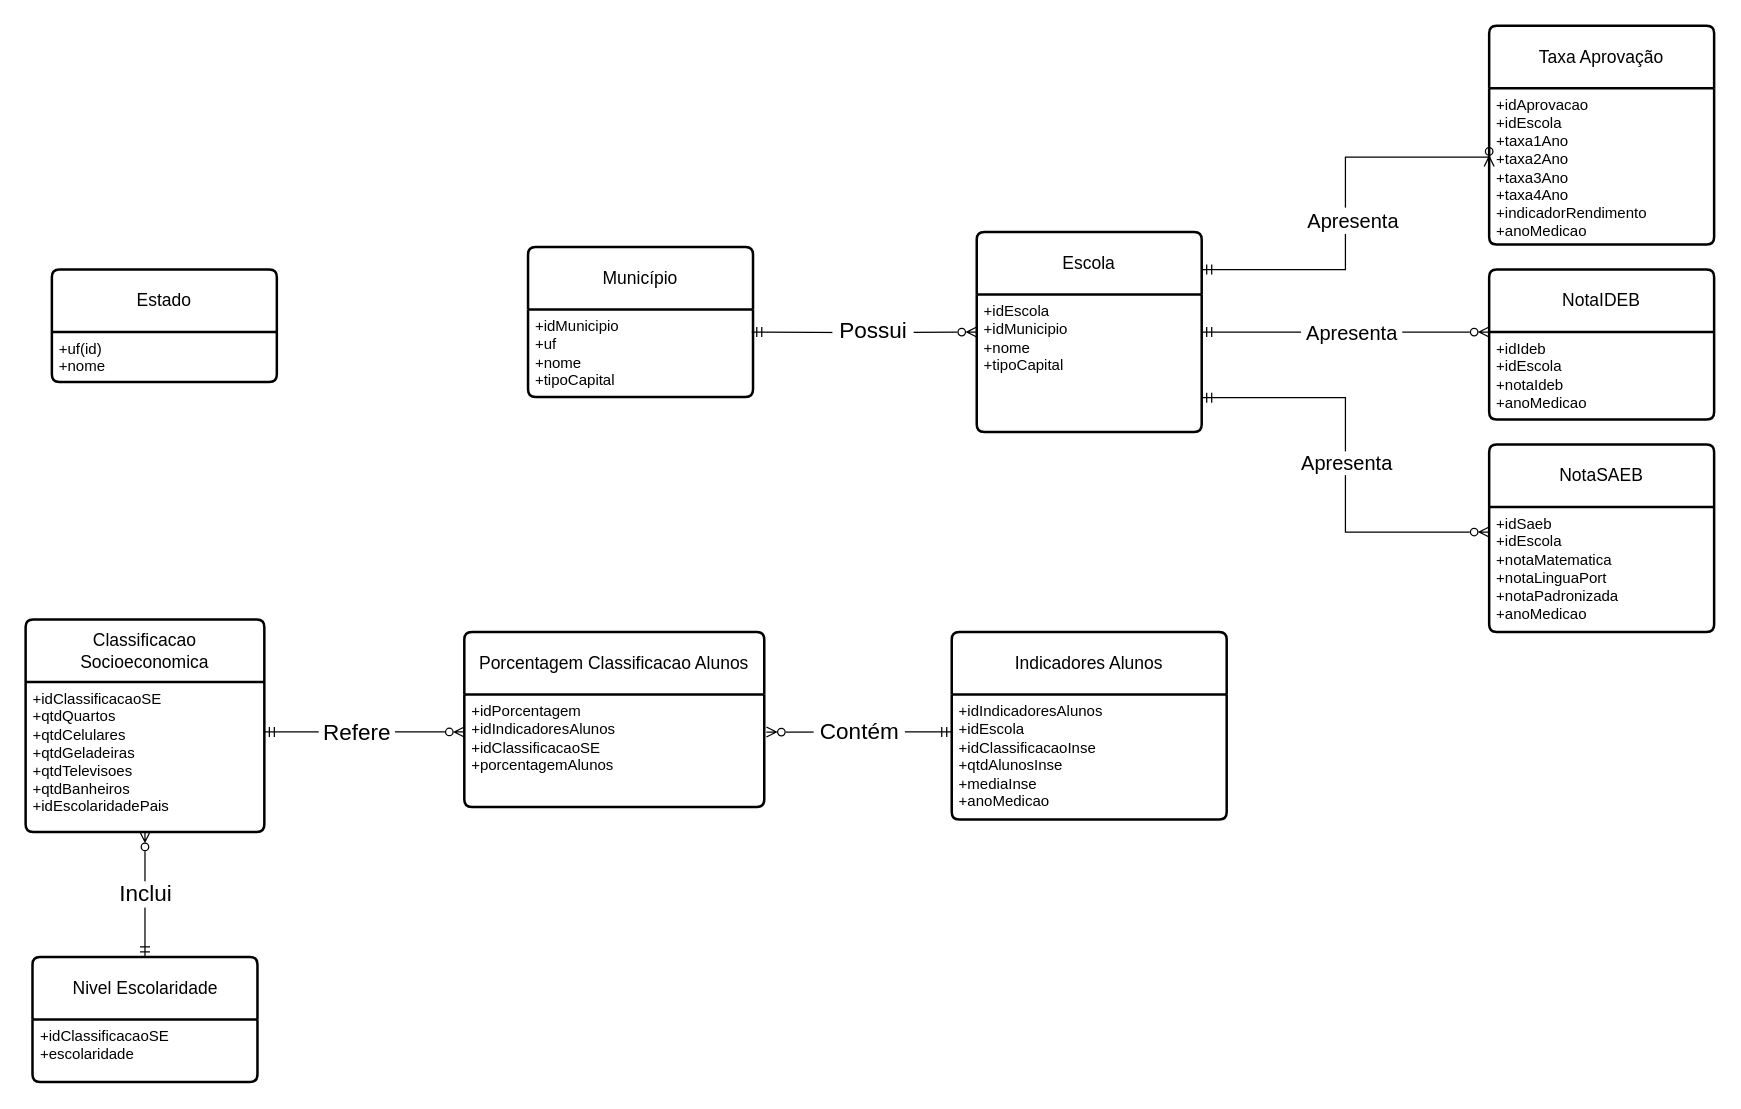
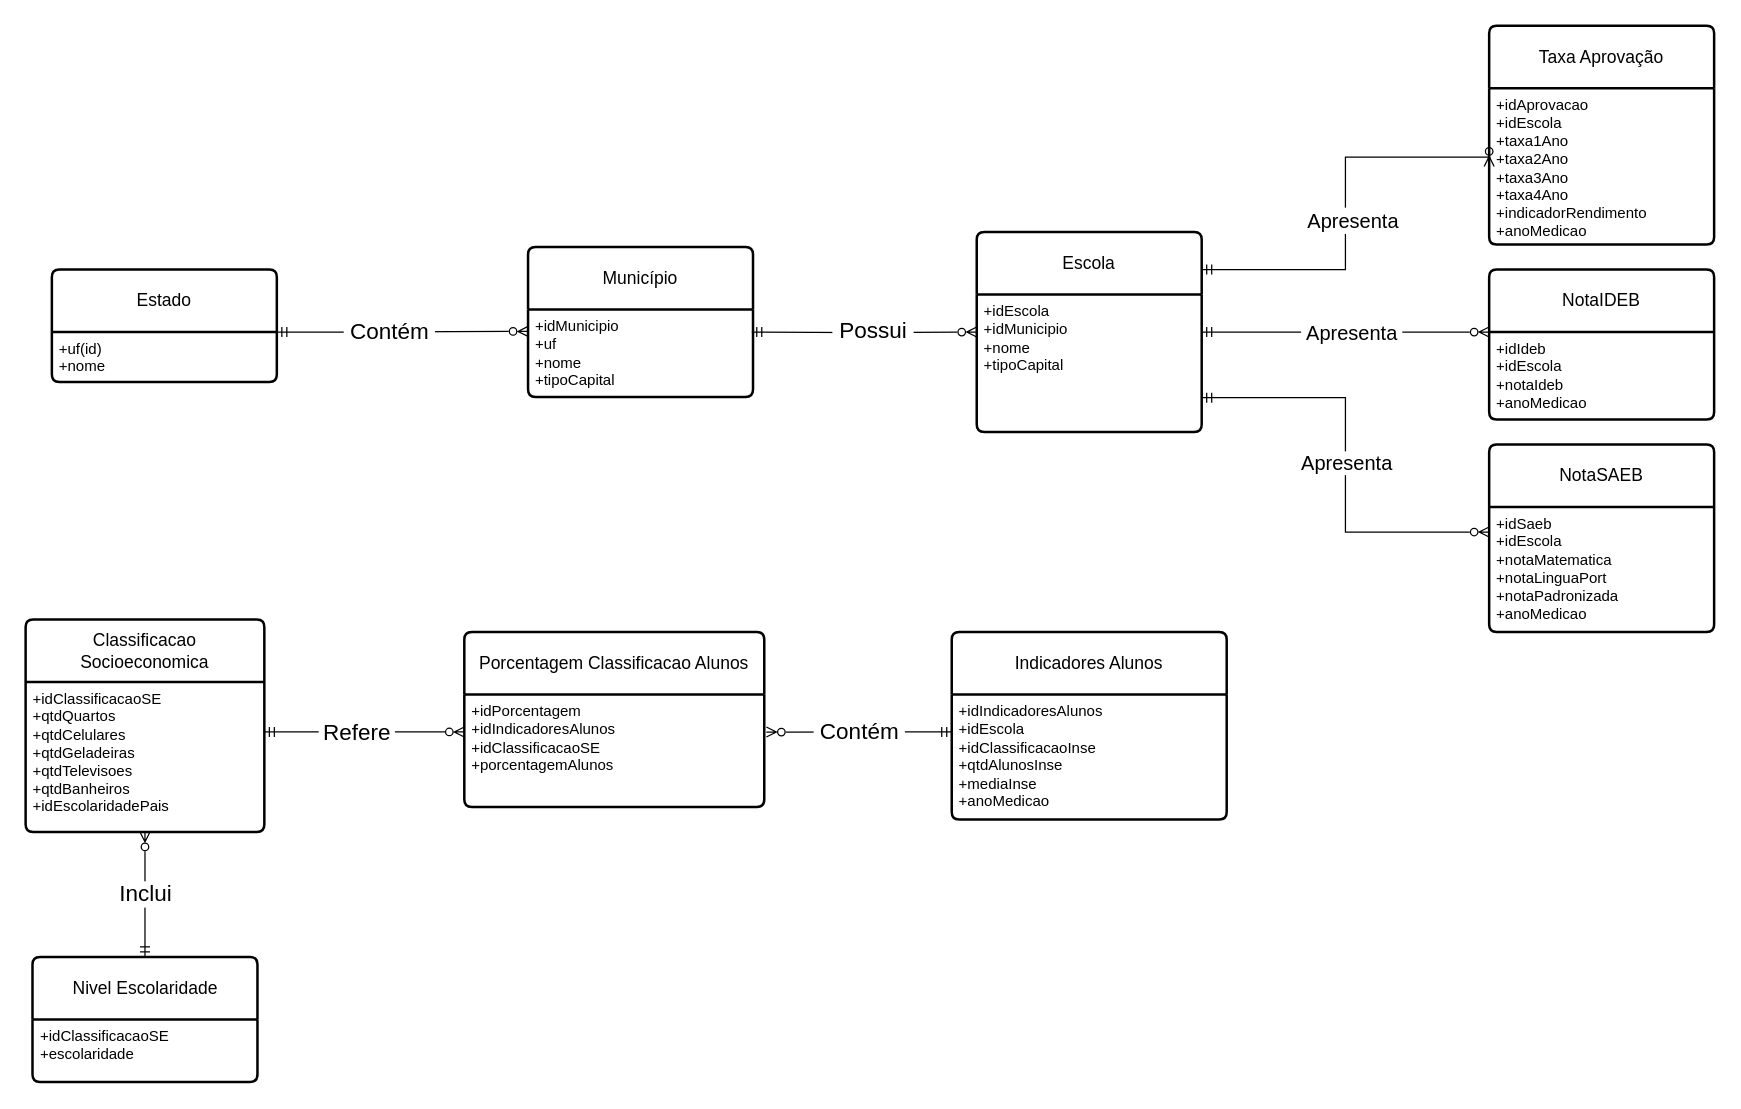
  <mxCell id="0" />
  <mxCell id="1" parent="0" />
  <mxCell id="2" value="Estado" style="swimlane;childLayout=stackLayout;horizontal=1;startSize=50;horizontalStack=0;rounded=1;fontSize=14;fontStyle=0;strokeWidth=2;resizeParent=0;resizeLast=1;shadow=0;dashed=0;align=center;arcSize=4;whiteSpace=wrap;html=1;" vertex="1" parent="1"><mxGeometry x="41" y="215" width="180" height="90" as="geometry" /></mxCell>
  <mxCell id="3" value="+uf(id)&lt;div&gt;+nome&lt;/div&gt;" style="align=left;strokeColor=none;fillColor=none;spacingLeft=4;spacingRight=4;fontSize=12;verticalAlign=top;resizable=0;rotatable=0;part=1;html=1;whiteSpace=wrap;" vertex="1" parent="2"><mxGeometry y="50" width="180" height="40" as="geometry" /></mxCell>
  <mxCell id="4" value="Município" style="swimlane;childLayout=stackLayout;horizontal=1;startSize=50;horizontalStack=0;rounded=1;fontSize=14;fontStyle=0;strokeWidth=2;resizeParent=0;resizeLast=1;shadow=0;dashed=0;align=center;arcSize=4;whiteSpace=wrap;html=1;" vertex="1" parent="1"><mxGeometry x="422" y="197" width="180" height="120" as="geometry"><mxRectangle x="510" y="130" width="100" height="50" as="alternateBounds" /></mxGeometry></mxCell>
  <mxCell id="5" value="+idMunicipio&lt;br&gt;+uf&amp;nbsp;&lt;div&gt;+nome&lt;/div&gt;&lt;div&gt;+tipoCapital&lt;/div&gt;" style="align=left;strokeColor=none;fillColor=none;spacingLeft=4;spacingRight=4;fontSize=12;verticalAlign=top;resizable=0;rotatable=0;part=1;html=1;whiteSpace=wrap;" vertex="1" parent="4"><mxGeometry y="50" width="180" height="70" as="geometry" /></mxCell>
  <mxCell id="6" value="Escola" style="swimlane;childLayout=stackLayout;horizontal=1;startSize=50;horizontalStack=0;rounded=1;fontSize=14;fontStyle=0;strokeWidth=2;resizeParent=0;resizeLast=1;shadow=0;dashed=0;align=center;arcSize=4;whiteSpace=wrap;html=1;" vertex="1" parent="1"><mxGeometry x="781" y="185" width="180" height="160" as="geometry" /></mxCell>
  <mxCell id="7" value="+idEscola&lt;div&gt;+idMunicipio&lt;br&gt;&lt;div&gt;+nome&amp;nbsp;&lt;/div&gt;&lt;div&gt;+tipoCapital&lt;/div&gt;&lt;/div&gt;" style="align=left;strokeColor=none;fillColor=none;spacingLeft=4;spacingRight=4;fontSize=12;verticalAlign=top;resizable=0;rotatable=0;part=1;html=1;whiteSpace=wrap;" vertex="1" parent="6"><mxGeometry y="50" width="180" height="110" as="geometry" /></mxCell>
  <mxCell id="8" value="Classificacao Socioeconomica" style="swimlane;childLayout=stackLayout;horizontal=1;startSize=50;horizontalStack=0;rounded=1;fontSize=14;fontStyle=0;strokeWidth=2;resizeParent=0;resizeLast=1;shadow=0;dashed=0;align=center;arcSize=4;whiteSpace=wrap;html=1;" vertex="1" parent="1"><mxGeometry x="20" y="495" width="191" height="170" as="geometry" /></mxCell>
  <mxCell id="9" value="+idClassificacaoSE&lt;div&gt;+qtdQuartos&lt;/div&gt;&lt;div&gt;+qtdCelulares&lt;/div&gt;&lt;div&gt;&lt;span style=&quot;background-color: transparent; color: light-dark(rgb(0, 0, 0), rgb(255, 255, 255));&quot;&gt;+qtdGeladeiras&lt;/span&gt;&lt;/div&gt;&lt;div&gt;+qtdTelevisoes&lt;/div&gt;&lt;div&gt;&lt;div&gt;&lt;span style=&quot;background-color: transparent; color: light-dark(rgb(0, 0, 0), rgb(255, 255, 255));&quot;&gt;+qtdBanheiros&lt;/span&gt;&lt;/div&gt;&lt;/div&gt;&lt;div&gt;&lt;div&gt;+idEscolaridadePais&lt;/div&gt;&lt;/div&gt;&lt;div&gt;&lt;br&gt;&lt;/div&gt;" style="align=left;strokeColor=none;fillColor=none;spacingLeft=4;spacingRight=4;fontSize=12;verticalAlign=top;resizable=0;rotatable=0;part=1;html=1;whiteSpace=wrap;" vertex="1" parent="8"><mxGeometry y="50" width="191" height="120" as="geometry" /></mxCell>
  <mxCell id="10" value="NotaSAEB" style="swimlane;childLayout=stackLayout;horizontal=1;startSize=50;horizontalStack=0;rounded=1;fontSize=14;fontStyle=0;strokeWidth=2;resizeParent=0;resizeLast=1;shadow=0;dashed=0;align=center;arcSize=4;whiteSpace=wrap;html=1;" vertex="1" parent="1"><mxGeometry x="1191" y="355" width="180" height="150" as="geometry" /></mxCell>
  <mxCell id="11" value="+idSaeb&lt;div&gt;+idEscola&lt;br&gt;&lt;div&gt;&lt;span style=&quot;background-color: transparent; color: light-dark(rgb(0, 0, 0), rgb(255, 255, 255));&quot;&gt;+notaMatematica&lt;/span&gt;&lt;/div&gt;&lt;div&gt;+notaLinguaPort&lt;/div&gt;&lt;div&gt;+notaPadronizada&lt;/div&gt;&lt;div&gt;+anoMedicao&lt;/div&gt;&lt;/div&gt;" style="align=left;strokeColor=none;fillColor=none;spacingLeft=4;spacingRight=4;fontSize=12;verticalAlign=top;resizable=0;rotatable=0;part=1;html=1;whiteSpace=wrap;" vertex="1" parent="10"><mxGeometry y="50" width="180" height="100" as="geometry" /></mxCell>
  <mxCell id="12" value="NotaIDEB" style="swimlane;childLayout=stackLayout;horizontal=1;startSize=50;horizontalStack=0;rounded=1;fontSize=14;fontStyle=0;strokeWidth=2;resizeParent=0;resizeLast=1;shadow=0;dashed=0;align=center;arcSize=4;whiteSpace=wrap;html=1;" vertex="1" parent="1"><mxGeometry x="1191" y="215" width="180" height="120" as="geometry" /></mxCell>
  <mxCell id="13" value="+idIdeb&lt;div&gt;+idEscola&lt;br&gt;&lt;div&gt;&lt;span style=&quot;background-color: transparent; color: light-dark(rgb(0, 0, 0), rgb(255, 255, 255));&quot;&gt;+notaIdeb&lt;/span&gt;&lt;/div&gt;&lt;div&gt;&lt;span style=&quot;background-color: transparent; color: light-dark(rgb(0, 0, 0), rgb(255, 255, 255));&quot;&gt;+anoMedicao&lt;/span&gt;&lt;/div&gt;&lt;/div&gt;" style="align=left;strokeColor=none;fillColor=none;spacingLeft=4;spacingRight=4;fontSize=12;verticalAlign=top;resizable=0;rotatable=0;part=1;html=1;whiteSpace=wrap;" vertex="1" parent="12"><mxGeometry y="50" width="180" height="70" as="geometry" /></mxCell>
  <mxCell id="14" value="Taxa Aprovação" style="swimlane;childLayout=stackLayout;horizontal=1;startSize=50;horizontalStack=0;rounded=1;fontSize=14;fontStyle=0;strokeWidth=2;resizeParent=0;resizeLast=1;shadow=0;dashed=0;align=center;arcSize=4;whiteSpace=wrap;html=1;" vertex="1" parent="1"><mxGeometry x="1191" y="20" width="180" height="175" as="geometry" /></mxCell>
  <mxCell id="15" value="+idAprovacao&lt;div&gt;+idEscola&lt;br&gt;&lt;div&gt;&lt;div&gt;&lt;span style=&quot;background-color: transparent; color: light-dark(rgb(0, 0, 0), rgb(255, 255, 255));&quot;&gt;+taxa1Ano&lt;/span&gt;&lt;/div&gt;&lt;div&gt;&lt;span style=&quot;background-color: transparent; color: light-dark(rgb(0, 0, 0), rgb(255, 255, 255));&quot;&gt;+taxa2Ano&lt;/span&gt;&lt;/div&gt;&lt;div&gt;&lt;div&gt;&lt;span style=&quot;background-color: transparent; color: light-dark(rgb(0, 0, 0), rgb(255, 255, 255));&quot;&gt;+taxa3Ano&lt;/span&gt;&lt;/div&gt;&lt;div&gt;&lt;span style=&quot;background-color: transparent; color: light-dark(rgb(0, 0, 0), rgb(255, 255, 255));&quot;&gt;+taxa4&lt;/span&gt;&lt;span style=&quot;background-color: transparent; color: light-dark(rgb(0, 0, 0), rgb(255, 255, 255));&quot;&gt;Ano&lt;/span&gt;&lt;/div&gt;&lt;/div&gt;&lt;div&gt;&lt;span style=&quot;background-color: transparent; color: light-dark(rgb(0, 0, 0), rgb(255, 255, 255));&quot;&gt;+indicadorRendimento&lt;/span&gt;&lt;/div&gt;&lt;/div&gt;&lt;div&gt;&lt;span style=&quot;background-color: transparent; color: light-dark(rgb(0, 0, 0), rgb(255, 255, 255));&quot;&gt;+anoMedicao&lt;/span&gt;&lt;/div&gt;&lt;/div&gt;" style="align=left;strokeColor=none;fillColor=none;spacingLeft=4;spacingRight=4;fontSize=12;verticalAlign=top;resizable=0;rotatable=0;part=1;html=1;whiteSpace=wrap;" vertex="1" parent="14"><mxGeometry y="50" width="180" height="125" as="geometry" /></mxCell>
  <mxCell id="16" value="Nivel Escolaridade" style="swimlane;childLayout=stackLayout;horizontal=1;startSize=50;horizontalStack=0;rounded=1;fontSize=14;fontStyle=0;strokeWidth=2;resizeParent=0;resizeLast=1;shadow=0;dashed=0;align=center;arcSize=4;whiteSpace=wrap;html=1;" vertex="1" parent="1"><mxGeometry x="25.5" y="765" width="180" height="100" as="geometry" /></mxCell>
  <mxCell id="17" value="+idClassificacaoSE&lt;div&gt;&lt;span style=&quot;background-color: transparent; color: light-dark(rgb(0, 0, 0), rgb(255, 255, 255));&quot;&gt;+escolaridade&lt;/span&gt;&lt;/div&gt;" style="align=left;strokeColor=none;fillColor=none;spacingLeft=4;spacingRight=4;fontSize=12;verticalAlign=top;resizable=0;rotatable=0;part=1;html=1;whiteSpace=wrap;" vertex="1" parent="16"><mxGeometry y="50" width="180" height="50" as="geometry" /></mxCell>
+ <mxCell id="18" style="edgeStyle=orthogonalEdgeStyle;rounded=0;orthogonalLoop=1;jettySize=auto;html=1;entryX=0;entryY=0.25;entryDx=0;entryDy=0;endArrow=ERzeroToMany;endFill=0;startArrow=ERmandOne;startFill=0;" edge="1" parent="1" source="3" target="5"><mxGeometry relative="1" as="geometry"><Array as="points"><mxPoint x="271" y="265" /><mxPoint x="271" y="265" /></Array></mxGeometry></mxCell>
+ <mxCell id="19" value="&lt;span style=&quot;font-size: 18px;&quot;&gt;&amp;nbsp;Contém&amp;nbsp;&lt;/span&gt;" style="edgeLabel;html=1;align=center;verticalAlign=middle;resizable=0;points=[];" vertex="1" connectable="0" parent="18"><mxGeometry x="-0.25" y="1" relative="1" as="geometry"><mxPoint x="15" y="1" as="offset" /></mxGeometry></mxCell>
  <mxCell id="20" style="edgeStyle=orthogonalEdgeStyle;rounded=0;orthogonalLoop=1;jettySize=auto;html=1;entryX=0;entryY=0.5;entryDx=0;entryDy=0;endArrow=ERzeroToMany;endFill=0;startArrow=ERmandOne;startFill=0;" edge="1" parent="1" target="6"><mxGeometry relative="1" as="geometry"><mxPoint x="601" y="265" as="sourcePoint" /><mxPoint x="761" y="265" as="targetPoint" /></mxGeometry></mxCell>
  <mxCell id="21" value="&lt;font style=&quot;font-size: 18px;&quot;&gt;&amp;nbsp;Possui&amp;nbsp;&lt;/font&gt;" style="edgeLabel;html=1;align=center;verticalAlign=middle;resizable=0;points=[];" vertex="1" connectable="0" parent="20"><mxGeometry x="0.079" y="2" relative="1" as="geometry"><mxPoint as="offset" /></mxGeometry></mxCell>
  <mxCell id="22" value="Indicadores Alunos" style="swimlane;childLayout=stackLayout;horizontal=1;startSize=50;horizontalStack=0;rounded=1;fontSize=14;fontStyle=0;strokeWidth=2;resizeParent=0;resizeLast=1;shadow=0;dashed=0;align=center;arcSize=4;whiteSpace=wrap;html=1;" vertex="1" parent="1"><mxGeometry x="761" y="505" width="220" height="150" as="geometry" /></mxCell>
  <mxCell id="23" value="+idIndicadoresAlunos&lt;div&gt;+idEscola&lt;br&gt;&lt;div&gt;+idClassificacaoInse&lt;div&gt;+qtdAlunosInse&lt;/div&gt;&lt;div&gt;&lt;div&gt;+mediaInse&lt;/div&gt;&lt;/div&gt;&lt;/div&gt;&lt;div&gt;+anoMedicao&lt;/div&gt;&lt;/div&gt;" style="align=left;strokeColor=none;fillColor=none;spacingLeft=4;spacingRight=4;fontSize=12;verticalAlign=top;resizable=0;rotatable=0;part=1;html=1;whiteSpace=wrap;" vertex="1" parent="22"><mxGeometry y="50" width="220" height="100" as="geometry" /></mxCell>
  <mxCell id="24" value="Porcentagem Classificacao Alunos" style="swimlane;childLayout=stackLayout;horizontal=1;startSize=50;horizontalStack=0;rounded=1;fontSize=14;fontStyle=0;strokeWidth=2;resizeParent=0;resizeLast=1;shadow=0;dashed=0;align=center;arcSize=4;whiteSpace=wrap;html=1;" vertex="1" parent="1"><mxGeometry x="371" y="505" width="240" height="140" as="geometry" /></mxCell>
  <mxCell id="25" value="&lt;div&gt;&lt;span style=&quot;background-color: transparent; color: light-dark(rgb(0, 0, 0), rgb(255, 255, 255));&quot;&gt;+idPorcentagem&lt;/span&gt;&lt;/div&gt;&lt;div&gt;&lt;span style=&quot;background-color: transparent; color: light-dark(rgb(0, 0, 0), rgb(255, 255, 255));&quot;&gt;+id&lt;/span&gt;&lt;span style=&quot;background-color: transparent; color: light-dark(rgb(0, 0, 0), rgb(255, 255, 255));&quot;&gt;IndicadoresAlunos&lt;/span&gt;&lt;/div&gt;&lt;div style=&quot;&quot;&gt;&lt;span style=&quot;background-color: transparent; color: light-dark(rgb(0, 0, 0), rgb(255, 255, 255));&quot;&gt;+idClassificacaoSE&lt;/span&gt;&lt;div&gt;+porcentagemAlunos&lt;/div&gt;&lt;/div&gt;" style="align=left;strokeColor=none;fillColor=none;spacingLeft=4;spacingRight=4;fontSize=12;verticalAlign=top;resizable=0;rotatable=0;part=1;html=1;whiteSpace=wrap;" vertex="1" parent="24"><mxGeometry y="50" width="240" height="90" as="geometry" /></mxCell>
  <mxCell id="26" style="edgeStyle=orthogonalEdgeStyle;rounded=0;orthogonalLoop=1;jettySize=auto;html=1;entryX=1.007;entryY=0.334;entryDx=0;entryDy=0;entryPerimeter=0;endArrow=ERzeroToMany;endFill=0;startArrow=ERmandOne;startFill=0;" edge="1" parent="1" source="23" target="25"><mxGeometry relative="1" as="geometry"><Array as="points"><mxPoint x="721" y="585" /><mxPoint x="721" y="585" /></Array></mxGeometry></mxCell>
  <mxCell id="27" value="&lt;font style=&quot;font-size: 18px;&quot;&gt;&amp;nbsp;Contém&amp;nbsp;&lt;/font&gt;" style="edgeLabel;html=1;align=center;verticalAlign=middle;resizable=0;points=[];" vertex="1" connectable="0" parent="26"><mxGeometry x="0.004" y="-1" relative="1" as="geometry"><mxPoint as="offset" /></mxGeometry></mxCell>
  <mxCell id="28" style="edgeStyle=orthogonalEdgeStyle;rounded=0;orthogonalLoop=1;jettySize=auto;html=1;endArrow=ERmandOne;endFill=0;startArrow=ERzeroToMany;startFill=0;" edge="1" parent="1" source="25" target="9"><mxGeometry relative="1" as="geometry"><Array as="points"><mxPoint x="291" y="585" /><mxPoint x="291" y="585" /></Array></mxGeometry></mxCell>
  <mxCell id="29" value="&amp;nbsp;&lt;font style=&quot;font-size: 18px;&quot;&gt;Refere&lt;/font&gt;&amp;nbsp;" style="edgeLabel;html=1;align=center;verticalAlign=middle;resizable=0;points=[];" vertex="1" connectable="0" parent="28"><mxGeometry x="0.16" relative="1" as="geometry"><mxPoint x="6" as="offset" /></mxGeometry></mxCell>
  <mxCell id="30" style="edgeStyle=orthogonalEdgeStyle;rounded=0;orthogonalLoop=1;jettySize=auto;html=1;exitX=0.5;exitY=1;exitDx=0;exitDy=0;endArrow=ERmandOne;endFill=0;startArrow=ERzeroToMany;startFill=0;" edge="1" parent="1" source="9" target="16"><mxGeometry relative="1" as="geometry" /></mxCell>
  <mxCell id="31" value="&lt;font style=&quot;font-size: 18px;&quot;&gt;Inclui&lt;/font&gt;" style="edgeLabel;html=1;align=center;verticalAlign=middle;resizable=0;points=[];" vertex="1" connectable="0" parent="30"><mxGeometry x="-0.132" y="-1" relative="1" as="geometry"><mxPoint x="1" y="6" as="offset" /></mxGeometry></mxCell>
  <mxCell id="32" style="edgeStyle=orthogonalEdgeStyle;rounded=0;orthogonalLoop=1;jettySize=auto;html=1;endArrow=ERzeroToMany;endFill=0;entryX=0;entryY=0.5;entryDx=0;entryDy=0;startArrow=ERmandOne;startFill=0;" edge="1" parent="1" target="15"><mxGeometry relative="1" as="geometry"><mxPoint x="1161" y="125" as="targetPoint" /><Array as="points"><mxPoint x="961" y="215" /><mxPoint x="1076" y="215" /><mxPoint x="1076" y="125" /><mxPoint x="1191" y="125" /></Array><mxPoint x="961" y="215" as="sourcePoint" /></mxGeometry></mxCell>
  <mxCell id="33" value="&lt;font style=&quot;font-size: 18px;&quot;&gt;&amp;nbsp;&lt;/font&gt;&lt;font style=&quot;font-size: 16px;&quot;&gt;Apresenta&lt;/font&gt;&lt;font style=&quot;font-size: 18px;&quot;&gt;&amp;nbsp;&lt;/font&gt;" style="edgeLabel;html=1;align=center;verticalAlign=middle;resizable=0;points=[];" vertex="1" connectable="0" parent="32"><mxGeometry x="-0.422" y="1" relative="1" as="geometry"><mxPoint x="25" y="-39" as="offset" /></mxGeometry></mxCell>
  <mxCell id="34" style="edgeStyle=orthogonalEdgeStyle;rounded=0;orthogonalLoop=1;jettySize=auto;html=1;endArrow=ERzeroToMany;endFill=0;startArrow=ERmandOne;startFill=0;" edge="1" parent="1"><mxGeometry relative="1" as="geometry"><mxPoint x="1191" y="265" as="targetPoint" /><Array as="points"><mxPoint x="961" y="265" /><mxPoint x="1191" y="265" /></Array><mxPoint x="961" y="265" as="sourcePoint" /></mxGeometry></mxCell>
  <mxCell id="35" value="&lt;font style=&quot;font-size: 16px;&quot;&gt;&amp;nbsp;Apresenta&amp;nbsp;&lt;/font&gt;" style="edgeLabel;html=1;align=center;verticalAlign=middle;resizable=0;points=[];" vertex="1" connectable="0" parent="34"><mxGeometry x="-0.376" y="1" relative="1" as="geometry"><mxPoint x="47" y="1" as="offset" /></mxGeometry></mxCell>
  <mxCell id="36" style="edgeStyle=orthogonalEdgeStyle;rounded=0;orthogonalLoop=1;jettySize=auto;html=1;exitX=1;exitY=0.75;exitDx=0;exitDy=0;startArrow=ERmandOne;startFill=0;endArrow=ERzeroToMany;endFill=0;" edge="1" parent="1" source="7"><mxGeometry relative="1" as="geometry"><Array as="points"><mxPoint x="1076" y="317" /><mxPoint x="1076" y="425" /><mxPoint x="1191" y="425" /></Array><mxPoint x="1191" y="425" as="targetPoint" /></mxGeometry></mxCell>
  <mxCell id="37" value="&lt;font style=&quot;font-size: 16px;&quot;&gt;&amp;nbsp;Apresenta&amp;nbsp;&lt;/font&gt;" style="edgeLabel;html=1;align=center;verticalAlign=middle;resizable=0;points=[];" vertex="1" connectable="0" parent="36"><mxGeometry x="-0.687" y="-1" relative="1" as="geometry"><mxPoint x="62" y="51" as="offset" /></mxGeometry></mxCell>
